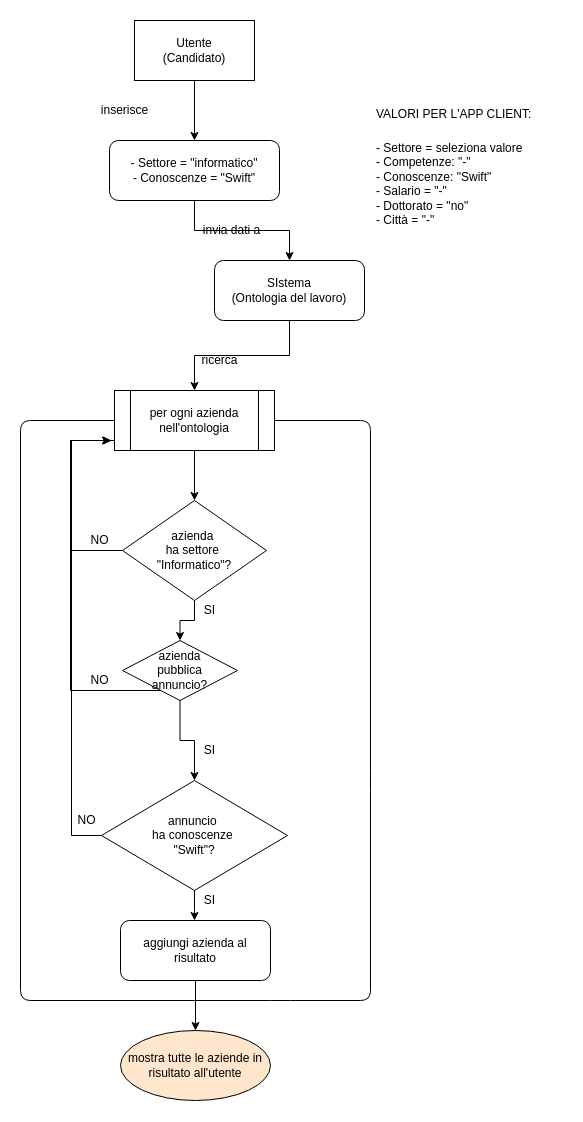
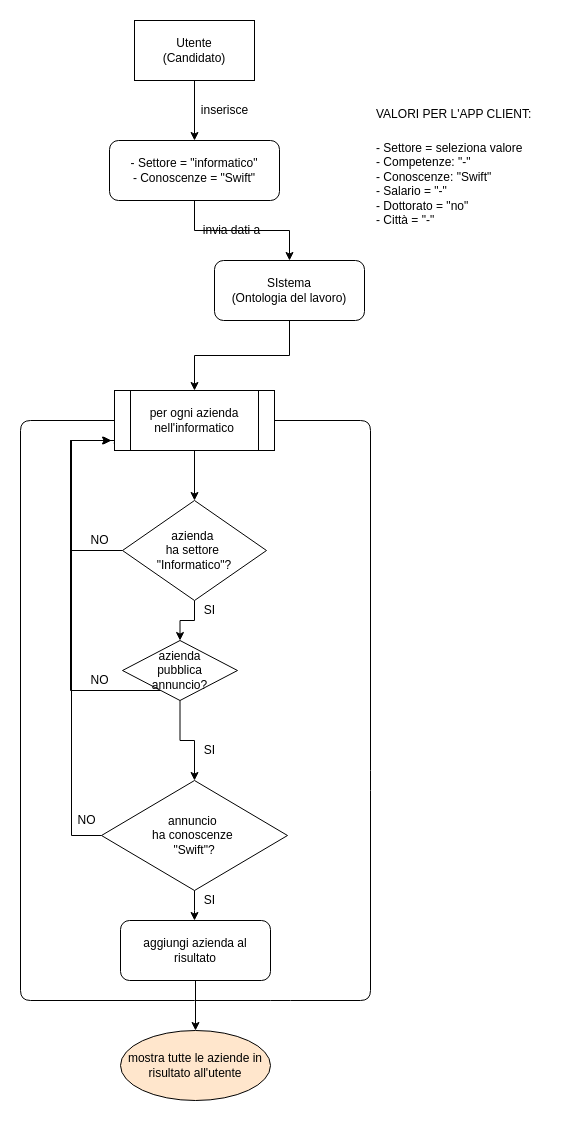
  <mxCell id="0" />
  <mxCell id="1" parent="0" />
  <mxCell id="2" style="edgeStyle=orthogonalEdgeStyle;rounded=0;orthogonalLoop=1;jettySize=auto;html=1;" parent="1" source="3" target="6" edge="1"><mxGeometry relative="1" as="geometry" /></mxCell>
  <mxCell id="3" value="Utente&lt;br&gt;(Candidato)" style="whiteSpace=wrap;html=1;rounded=0;" parent="1" vertex="1"><mxGeometry x="134" y="20" width="120" height="60" as="geometry" /></mxCell>
- <mxCell id="4" value="inserisce" style="text;html=1;align=center;verticalAlign=middle;resizable=0;points=[];autosize=1;" parent="1" vertex="1"><mxGeometry x="94" y="100" width="60" height="20" as="geometry" /></mxCell>
+ <mxCell id="4" value="inserisce" style="text;html=1;align=center;verticalAlign=middle;resizable=0;points=[];autosize=1;" parent="1" vertex="1"><mxGeometry x="194" y="100" width="60" height="20" as="geometry" /></mxCell>
  <mxCell id="5" style="edgeStyle=orthogonalEdgeStyle;rounded=0;orthogonalLoop=1;jettySize=auto;html=1;" parent="1" source="6" target="12" edge="1"><mxGeometry relative="1" as="geometry" /></mxCell>
  <mxCell id="6" value="- Settore = &quot;informatico&quot;&lt;br&gt;- Conoscenze = &quot;Swift&quot;" style="rounded=1;whiteSpace=wrap;html=1;" parent="1" vertex="1"><mxGeometry x="109" y="140" width="170" height="60" as="geometry" /></mxCell>
  <mxCell id="7" style="edgeStyle=orthogonalEdgeStyle;rounded=0;orthogonalLoop=1;jettySize=auto;html=1;entryX=-0.011;entryY=0.876;entryDx=0;entryDy=0;entryPerimeter=0;" parent="1" source="9" target="15" edge="1"><mxGeometry relative="1" as="geometry"><Array as="points"><mxPoint x="70" y="550" /><mxPoint x="70" y="440" /><mxPoint x="114" y="440" /><mxPoint x="114" y="443" /></Array></mxGeometry></mxCell>
  <mxCell id="8" style="edgeStyle=orthogonalEdgeStyle;rounded=0;orthogonalLoop=1;jettySize=auto;html=1;entryX=0.5;entryY=0;entryDx=0;entryDy=0;" parent="1" source="9" target="20" edge="1"><mxGeometry relative="1" as="geometry" /></mxCell>
  <mxCell id="9" value="azienda&amp;nbsp;&lt;br&gt;ha settore&amp;nbsp;&lt;br&gt;&quot;Informatico&quot;?" style="rhombus;whiteSpace=wrap;html=1;" parent="1" vertex="1"><mxGeometry x="122" y="500" width="144" height="100" as="geometry" /></mxCell>
  <mxCell id="10" value="invia dati a" style="text;html=1;align=center;verticalAlign=middle;resizable=0;points=[];autosize=1;" parent="1" vertex="1"><mxGeometry x="196" y="220" width="70" height="20" as="geometry" /></mxCell>
  <mxCell id="11" style="edgeStyle=orthogonalEdgeStyle;rounded=0;orthogonalLoop=1;jettySize=auto;html=1;entryX=0.5;entryY=0;entryDx=0;entryDy=0;" parent="1" source="12" target="15" edge="1"><mxGeometry relative="1" as="geometry" /></mxCell>
  <mxCell id="12" value="SIstema&lt;br&gt;(Ontologia del lavoro)" style="rounded=1;whiteSpace=wrap;html=1;" parent="1" vertex="1"><mxGeometry x="214" y="260" width="150" height="60" as="geometry" /></mxCell>
- <mxCell id="13" value="ricerca" style="text;html=1;align=center;verticalAlign=middle;resizable=0;points=[];autosize=1;" parent="1" vertex="1"><mxGeometry x="194" y="350" width="50" height="20" as="geometry" /></mxCell>
  <mxCell id="14" style="edgeStyle=orthogonalEdgeStyle;rounded=0;orthogonalLoop=1;jettySize=auto;html=1;" parent="1" source="15" target="9" edge="1"><mxGeometry relative="1" as="geometry" /></mxCell>
- <mxCell id="15" value="per ogni azienda nell'ontologia" style="shape=process;whiteSpace=wrap;html=1;backgroundOutline=1;" parent="1" vertex="1"><mxGeometry x="114" y="390" width="160" height="60" as="geometry" /></mxCell>
+ <mxCell id="15" value="per ogni azienda nell'informatico" style="shape=process;whiteSpace=wrap;html=1;backgroundOutline=1;" parent="1" vertex="1"><mxGeometry x="114" y="390" width="160" height="60" as="geometry" /></mxCell>
  <mxCell id="16" value="NO" style="text;html=1;align=center;verticalAlign=middle;resizable=0;points=[];autosize=1;" parent="1" vertex="1"><mxGeometry x="84" y="530" width="30" height="20" as="geometry" /></mxCell>
  <mxCell id="17" value="SI" style="text;html=1;align=center;verticalAlign=middle;resizable=0;points=[];autosize=1;" parent="1" vertex="1"><mxGeometry x="194" y="600" width="30" height="20" as="geometry" /></mxCell>
  <mxCell id="18" style="edgeStyle=orthogonalEdgeStyle;rounded=0;orthogonalLoop=1;jettySize=auto;html=1;" parent="1" source="20" edge="1"><mxGeometry relative="1" as="geometry"><mxPoint x="110" y="440" as="targetPoint" /><Array as="points"><mxPoint x="70" y="690" /><mxPoint x="70" y="440" /><mxPoint x="110" y="440" /></Array></mxGeometry></mxCell>
  <mxCell id="19" style="edgeStyle=orthogonalEdgeStyle;rounded=0;orthogonalLoop=1;jettySize=auto;html=1;entryX=0.5;entryY=0;entryDx=0;entryDy=0;" parent="1" source="20" target="25" edge="1"><mxGeometry relative="1" as="geometry" /></mxCell>
  <mxCell id="20" value="&lt;span&gt;azienda&lt;/span&gt;&lt;br&gt;&lt;span&gt;pubblica&lt;/span&gt;&lt;br&gt;&lt;span&gt;annuncio?&lt;/span&gt;" style="rhombus;whiteSpace=wrap;html=1;" parent="1" vertex="1"><mxGeometry x="122" y="640" width="115" height="60" as="geometry" /></mxCell>
  <mxCell id="21" value="NO" style="text;html=1;align=center;verticalAlign=middle;resizable=0;points=[];autosize=1;" parent="1" vertex="1"><mxGeometry x="84" y="670" width="30" height="20" as="geometry" /></mxCell>
  <mxCell id="22" value="SI" style="text;html=1;align=center;verticalAlign=middle;resizable=0;points=[];autosize=1;" parent="1" vertex="1"><mxGeometry x="194" y="740" width="30" height="20" as="geometry" /></mxCell>
  <mxCell id="23" value="NO" style="text;html=1;align=center;verticalAlign=middle;resizable=0;points=[];autosize=1;" parent="1" vertex="1"><mxGeometry x="71" y="810" width="30" height="20" as="geometry" /></mxCell>
  <mxCell id="24" style="edgeStyle=orthogonalEdgeStyle;rounded=0;orthogonalLoop=1;jettySize=auto;html=1;exitX=0;exitY=0.5;exitDx=0;exitDy=0;" parent="1" source="25" edge="1"><mxGeometry relative="1" as="geometry"><mxPoint x="111" y="440" as="targetPoint" /><mxPoint x="101" y="855" as="sourcePoint" /><Array as="points"><mxPoint x="71" y="835" /><mxPoint x="71" y="440" /></Array></mxGeometry></mxCell>
  <mxCell id="25" value="&lt;span&gt;annuncio&amp;nbsp;&lt;/span&gt;&lt;br&gt;&lt;span&gt;ha conoscenze&amp;nbsp;&lt;/span&gt;&lt;br&gt;&lt;span&gt;&quot;Swift&quot;?&lt;/span&gt;" style="rhombus;whiteSpace=wrap;html=1;" parent="1" vertex="1"><mxGeometry x="101" y="780" width="186" height="110" as="geometry" /></mxCell>
  <mxCell id="26" style="edgeStyle=orthogonalEdgeStyle;rounded=0;orthogonalLoop=1;jettySize=auto;html=1;entryX=0.5;entryY=0;entryDx=0;entryDy=0;" parent="1" source="25" edge="1"><mxGeometry relative="1" as="geometry"><mxPoint x="194" y="920" as="targetPoint" /></mxGeometry></mxCell>
  <mxCell id="27" value="SI" style="text;html=1;align=center;verticalAlign=middle;resizable=0;points=[];autosize=1;" parent="1" vertex="1"><mxGeometry x="194" y="890" width="30" height="20" as="geometry" /></mxCell>
  <mxCell id="28" value="" style="endArrow=none;html=1;entryX=1;entryY=0.5;entryDx=0;entryDy=0;" parent="1" target="15" edge="1"><mxGeometry width="50" height="50" relative="1" as="geometry"><mxPoint x="194" y="1000" as="sourcePoint" /><mxPoint x="220" y="780" as="targetPoint" /><Array as="points"><mxPoint x="280" y="1000" /><mxPoint x="370" y="1000" /><mxPoint x="370" y="780" /><mxPoint x="370" y="420" /></Array></mxGeometry></mxCell>
  <mxCell id="29" value="" style="endArrow=none;html=1;entryX=0;entryY=0.5;entryDx=0;entryDy=0;" parent="1" target="15" edge="1"><mxGeometry width="50" height="50" relative="1" as="geometry"><mxPoint x="194" y="1000" as="sourcePoint" /><mxPoint x="350" y="560" as="targetPoint" /><Array as="points"><mxPoint x="194" y="1000" /><mxPoint x="20" y="1000" /><mxPoint x="20" y="420" /></Array></mxGeometry></mxCell>
  <mxCell id="30" value="&lt;h1&gt;&lt;span style=&quot;font-size: 12px ; font-weight: 400&quot;&gt;VALORI PER L'APP CLIENT:&lt;/span&gt;&lt;/h1&gt;&lt;div&gt;&lt;span style=&quot;color: rgb(0 , 0 , 0)&quot;&gt;- Settore = seleziona valore&lt;/span&gt;&lt;br&gt;&lt;/div&gt;&lt;span style=&quot;color: rgb(0 , 0 , 0)&quot;&gt;&lt;label style=&quot;color: rgb(0 , 0 , 0)&quot;&gt;- Competenze:&lt;/label&gt;&lt;span style=&quot;color: rgb(0 , 0 , 0)&quot;&gt;&amp;nbsp;&quot;-&quot;&lt;br&gt;&lt;/span&gt;&lt;/span&gt;&lt;div&gt;        &lt;label&gt;- Conoscenze: &quot;Swift&quot;&lt;/label&gt;&lt;br&gt;        &lt;label&gt;- Salario = &quot;-&quot;&lt;/label&gt;&lt;/div&gt;&lt;div&gt;&lt;label&gt;- Dottorato = &quot;no&quot;&lt;/label&gt;&lt;br&gt;        &lt;label&gt;- Città = &quot;-&quot;&lt;/label&gt;&lt;/div&gt;" style="text;html=1;strokeColor=none;fillColor=none;spacing=5;spacingTop=-20;whiteSpace=wrap;overflow=hidden;rounded=0;" parent="1" vertex="1"><mxGeometry x="371" y="90" width="190" height="160" as="geometry" /></mxCell>
  <mxCell id="31" style="edgeStyle=orthogonalEdgeStyle;rounded=0;orthogonalLoop=1;jettySize=auto;html=1;entryX=0.5;entryY=0;entryDx=0;entryDy=0;" edge="1" parent="1" source="32" target="33"><mxGeometry relative="1" as="geometry" /></mxCell>
  <mxCell id="32" value="aggiungi azienda al risultato" style="rounded=1;whiteSpace=wrap;html=1;" vertex="1" parent="1"><mxGeometry x="120" y="920" width="150" height="60" as="geometry" /></mxCell>
  <mxCell id="33" value="&lt;span&gt;mostra tutte le aziende in risultato all'utente&lt;/span&gt;" style="ellipse;whiteSpace=wrap;html=1;fillColor=#ffe6cc;" parent="1" vertex="1"><mxGeometry x="120" y="1030" width="150" height="70" as="geometry" /></mxCell>
